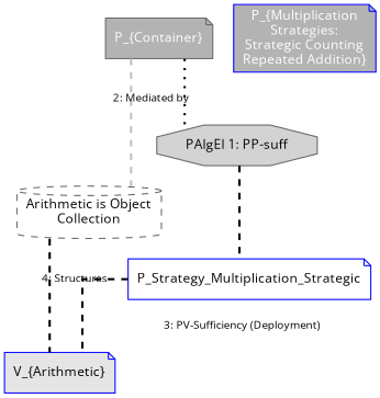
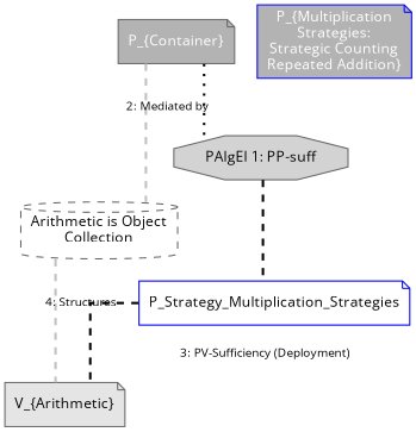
  digraph {
    fontname="Open Sans"
    rankdir=TB
    splines=ortho
    node [color=gray40 fontname="Open Sans" fontsize=12 shape=note style="filled,rounded"]
    edge [arrowhead=stealth color=black fontname="Open Sans" fontsize=10 penwidth=2.0 style=dashed]
    n1 [fillcolor=gray70 fontcolor=white label="P_{Container}"]
    n2 [label="Arithmetic is Object\nCollection" shape=cylinder style=dashed]
    n3 [fillcolor=lightgray fontcolor=black label="PAlgEl 1: PP-suff" shape=octagon style=filled]
-   n4 [color=blue fillcolor=gray90 label="V_{Arithmetic}" style=filled]
-   P_Strategy_Multiplication_Strategies [color=blue label=P_Strategy_Multiplication_Strategic style=""]
+   n4 [fillcolor=gray90 label="V_{Arithmetic}" style=filled]
+   P_Strategy_Multiplication_Strategies [color=blue style=""]
    n6 [color=blue fillcolor=gray70 fontcolor=white label="P_{Multiplication\nStrategies:\nStrategic Counting\nRepeated Addition}"]
    n1 -> n2 [color=gray label="2: Mediated by"]
    n1 -> n3 [arrowhead=none style=dotted]
-   n2 -> n4 [label="4: Structures"]
+   n2 -> n4 [color=gray label="4: Structures"]
    n3 -> P_Strategy_Multiplication_Strategies [headport=_Strategic_Counting_Repeated_Addition]
    P_Strategy_Multiplication_Strategies -> n4 [label="3: PV-Sufficiency (Deployment)" tailport=_Strategic_Counting_Repeated_Addition]
  }
